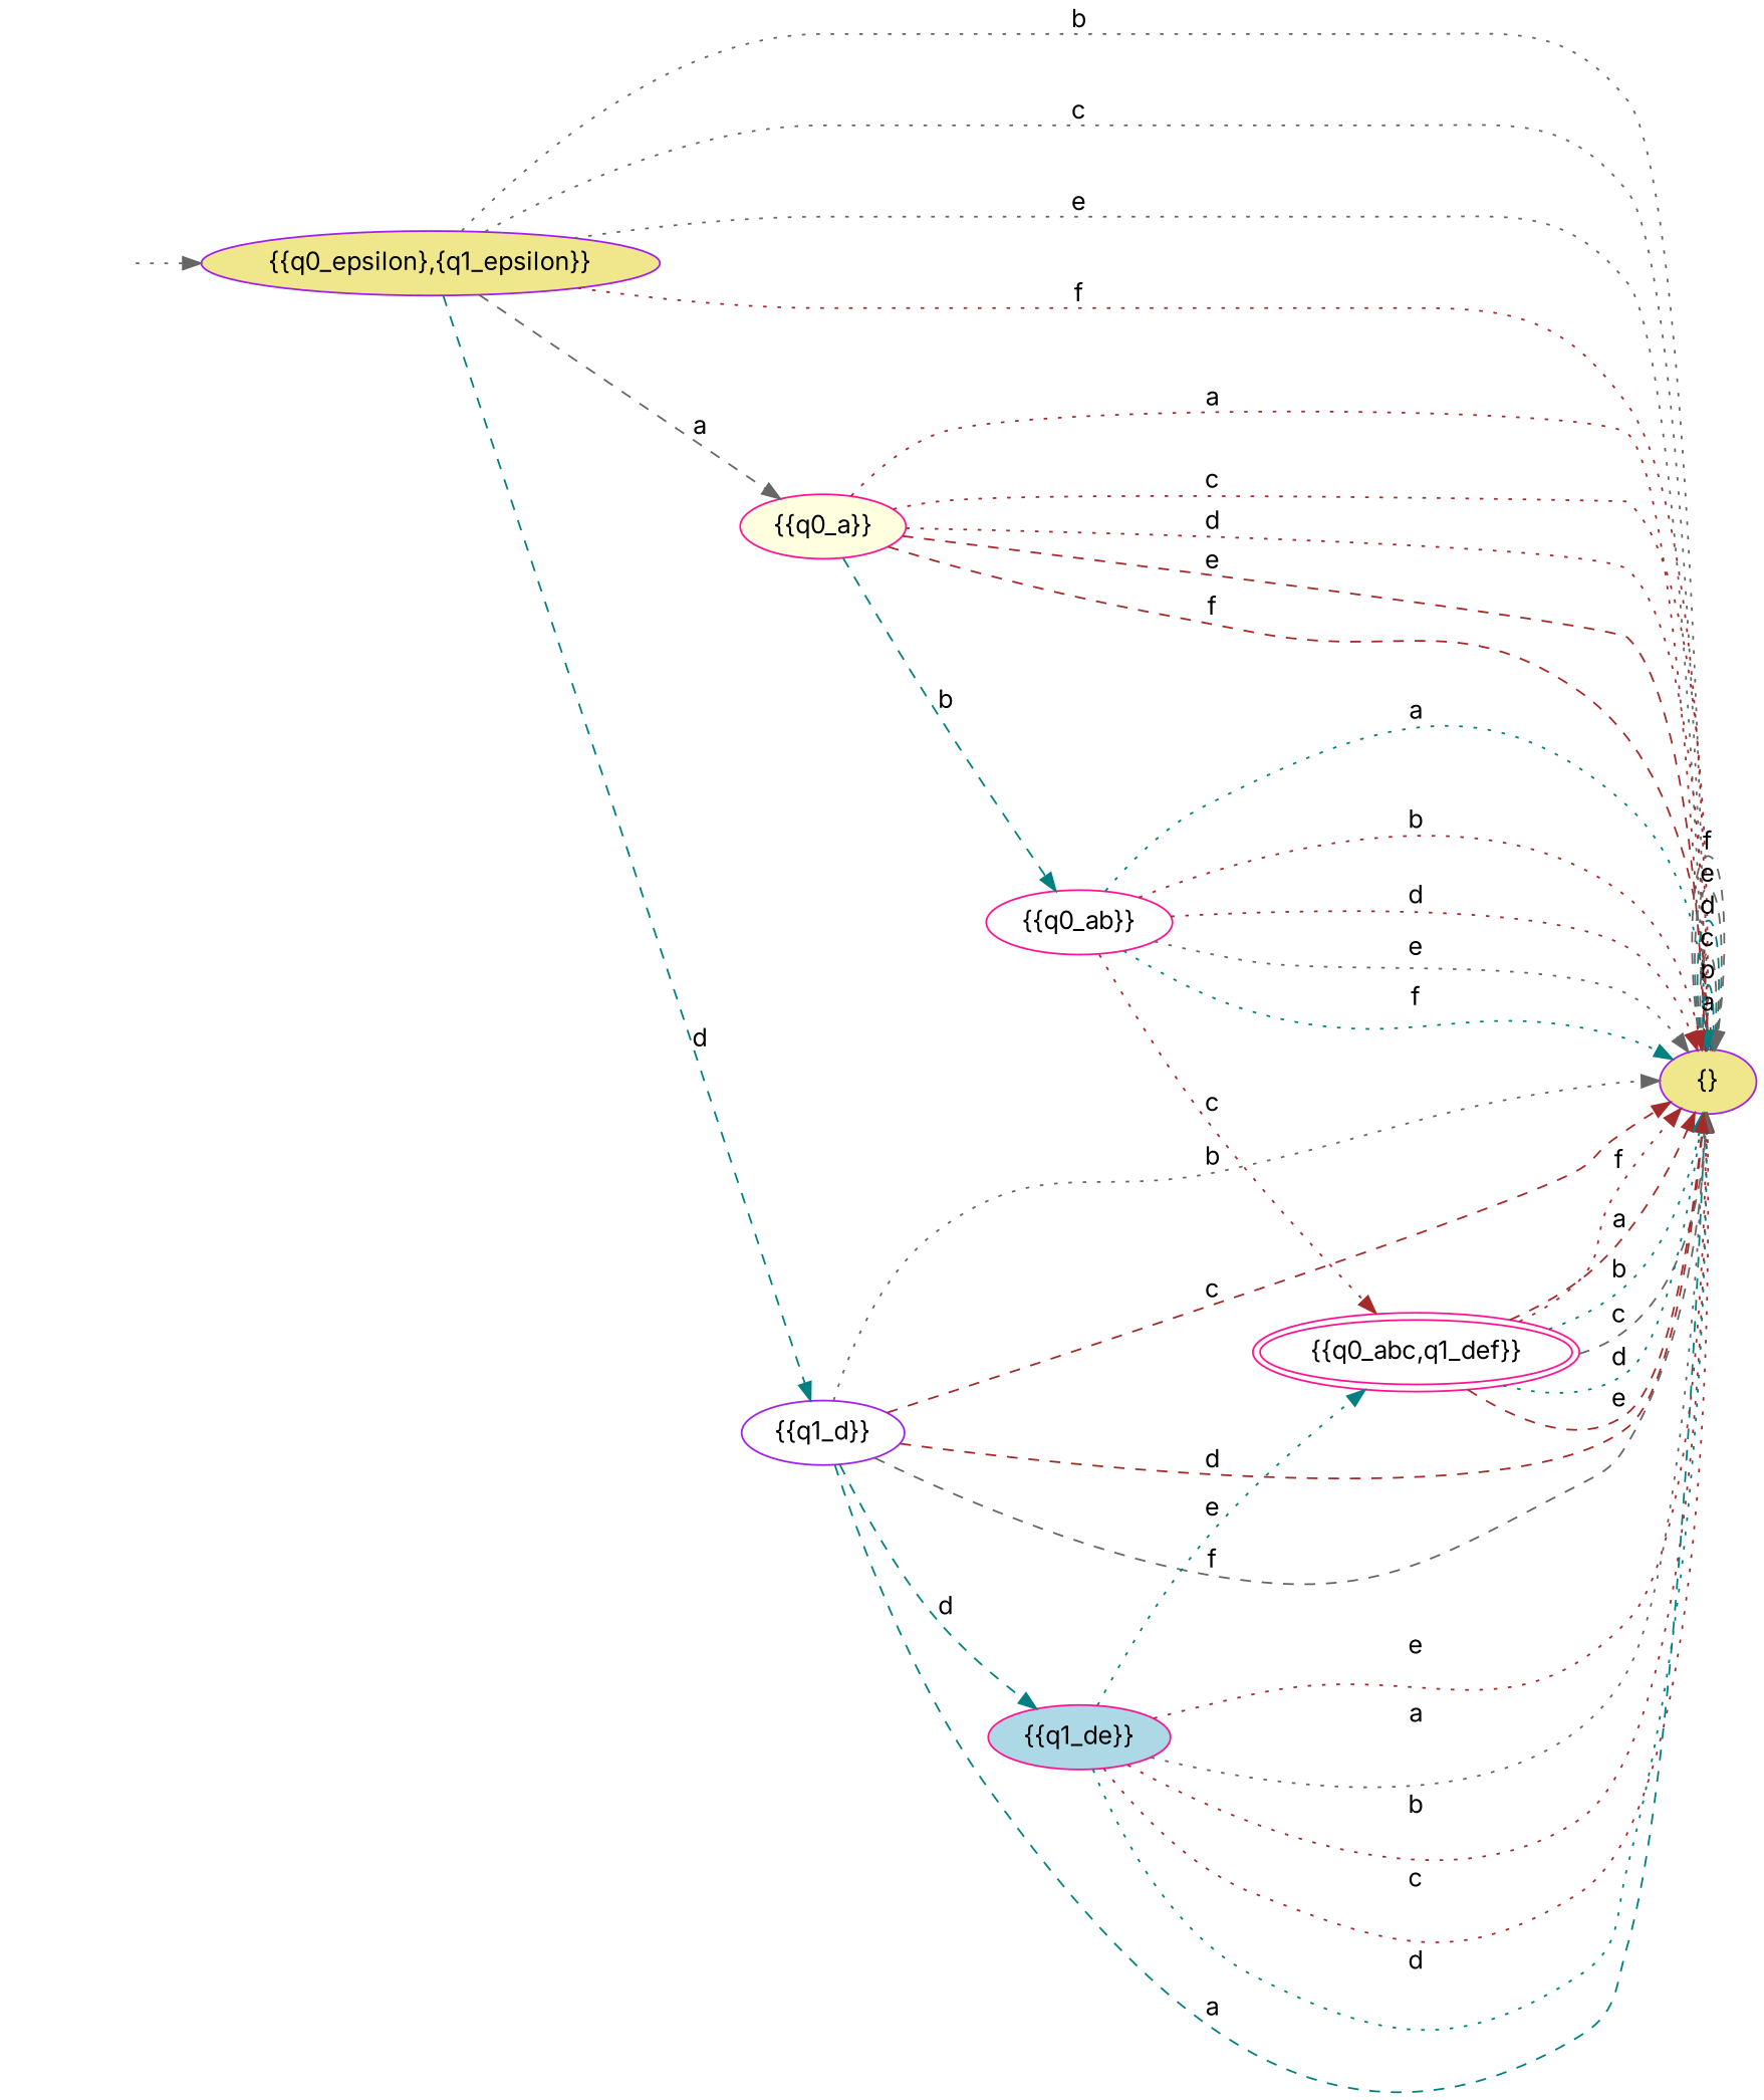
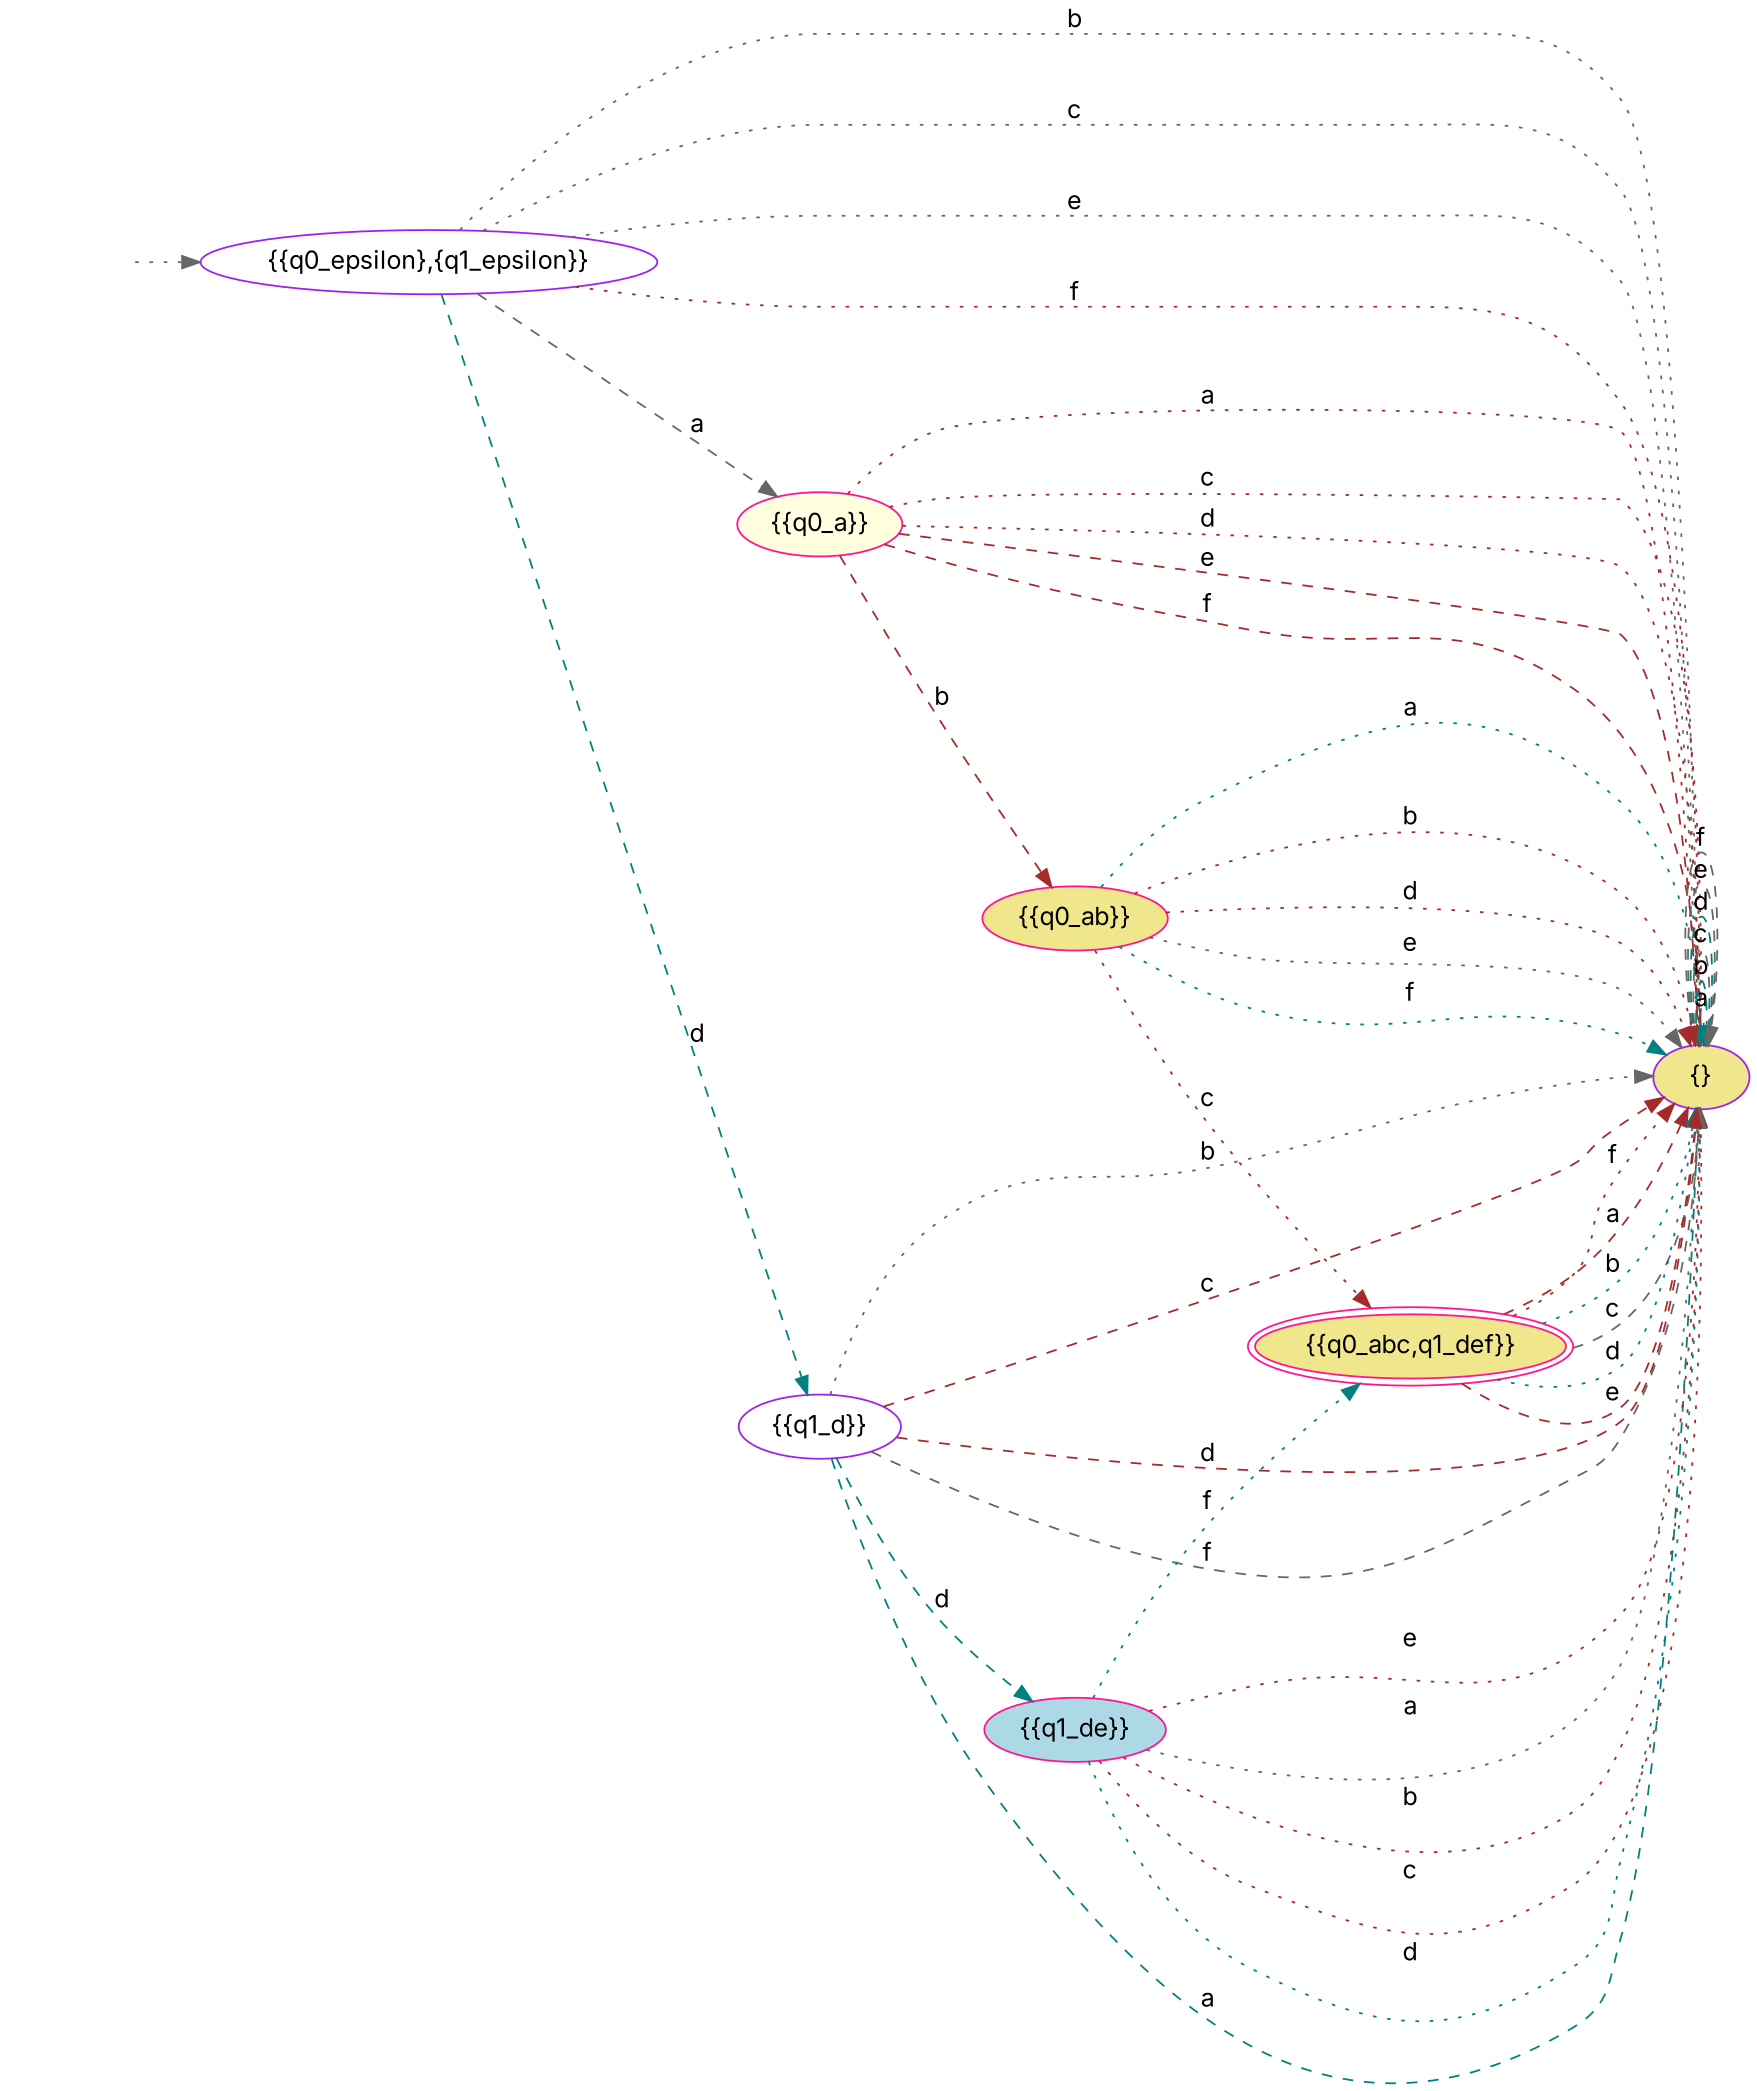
  digraph {
    fontname=Inter
    rankdir=LR
    node [color=deeppink fillcolor=white fontname=Inter style=filled]
    edge [color=brown fontname=Inter style=dotted]
-   n1 [color=purple fillcolor=khaki label="{{q0_epsilon},{q1_epsilon}}"]
+   n1 [color=purple label="{{q0_epsilon},{q1_epsilon}}"]
    n2 [fillcolor=lightyellow label="{{q0_a}}"]
    n3 [color=purple fillcolor=khaki label="{}"]
    n4 [color=purple label="{{q1_d}}"]
-   n5 [label="{{q0_ab}}"]
+   n5 [fillcolor=khaki label="{{q0_ab}}"]
    n6 [fillcolor=lightblue label="{{q1_de}}"]
-   n7 [label="{{q0_abc,q1_def}}" peripheries=2]
+   n7 [fillcolor=khaki label="{{q0_abc,q1_def}}" peripheries=2]
    start0 [style=invis color="" fillcolor=""]
    n1 -> n2 [color=gray40 label=a style=dashed]
    n1 -> n3 [color=gray40 label=b]
    n1 -> n3 [color=gray40 label=c]
    n1 -> n3 [color=gray40 label=e]
    n1 -> n3 [label=f]
    n1 -> n4 [color=teal label=d style=dashed]
    n2 -> n3 [label=a]
    n2 -> n3 [label=c]
    n2 -> n3 [label=d]
    n2 -> n3 [label=e style=dashed]
    n2 -> n3 [label=f style=dashed]
-   n2 -> n5 [color=teal label=b style=dashed]
+   n2 -> n5 [label=b style=dashed]
    n3 -> n3 [label=a style=dashed]
    n3 -> n3 [color=teal label=b style=dashed]
    n3 -> n3 [color=gray40 label=c style=dashed]
    n3 -> n3 [color=teal label=d style=dashed]
    n3 -> n3 [color=gray40 label=e style=dashed]
    n3 -> n3 [color=gray40 label=f style=dashed]
    n4 -> n3 [color=teal label=a style=dashed]
    n4 -> n3 [color=gray40 label=b]
    n4 -> n3 [label=c style=dashed]
    n4 -> n3 [label=d style=dashed]
    n4 -> n3 [color=gray40 label=f style=dashed]
    n4 -> n6 [color=teal label=d style=dashed]
    n5 -> n3 [color=teal label=a]
    n5 -> n3 [label=b]
    n5 -> n3 [label=d]
    n5 -> n3 [color=gray40 label=e]
    n5 -> n3 [color=teal label=f]
    n5 -> n7 [label=c]
    n6 -> n3 [color=gray40 label=a]
    n6 -> n3 [label=b]
    n6 -> n3 [label=c]
    n6 -> n3 [color=teal label=d]
    n6 -> n3 [label=e]
-   n6 -> n7 [color=teal label=e]
+   n6 -> n7 [color=teal label=f]
    n7 -> n3 [label=a style=dashed]
    n7 -> n3 [color=teal label=b]
    n7 -> n3 [color=gray40 label=c style=dashed]
    n7 -> n3 [color=teal label=d]
    n7 -> n3 [label=e style=dashed]
    n7 -> n3 [label=f]
    start0 -> n1 [color=gray40]
  }
